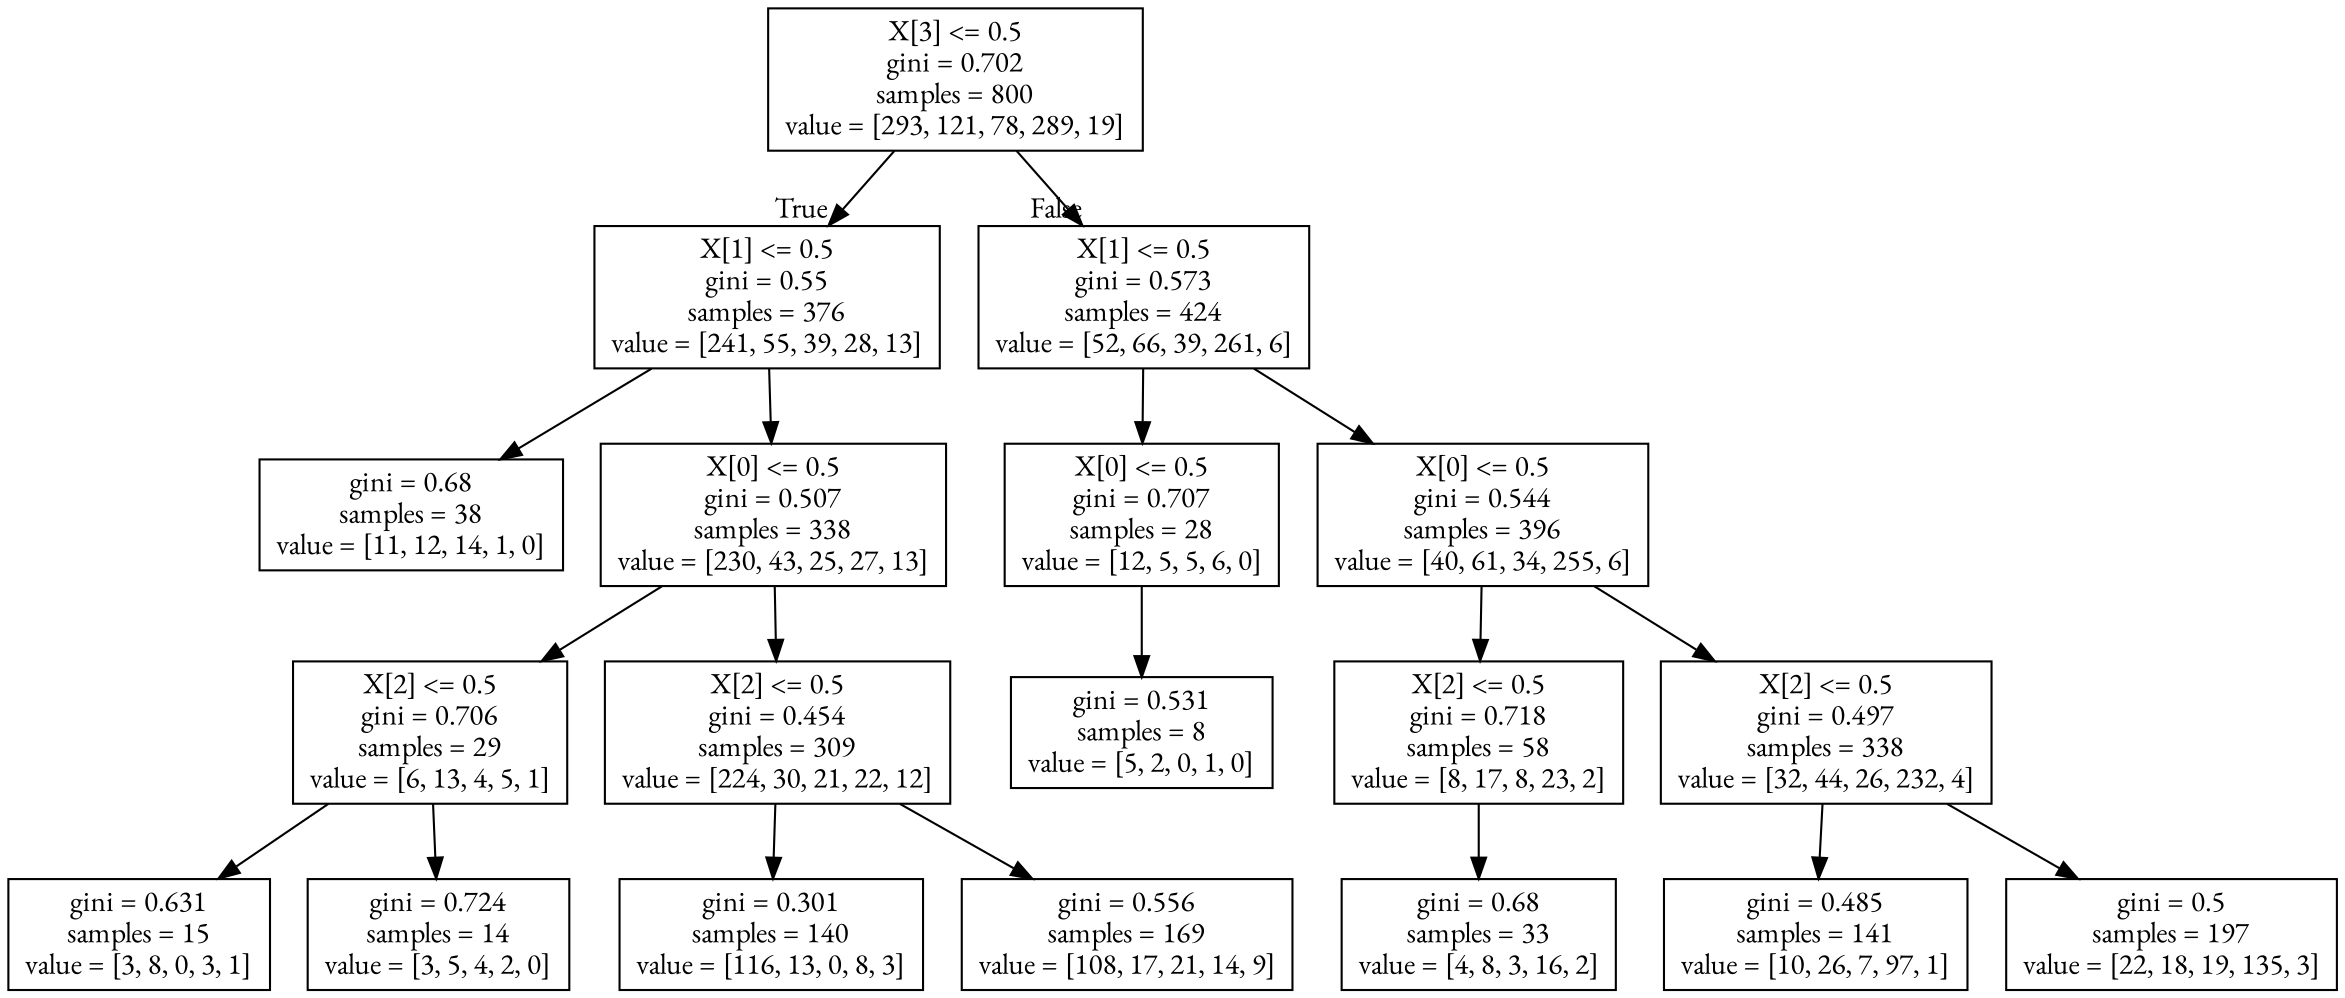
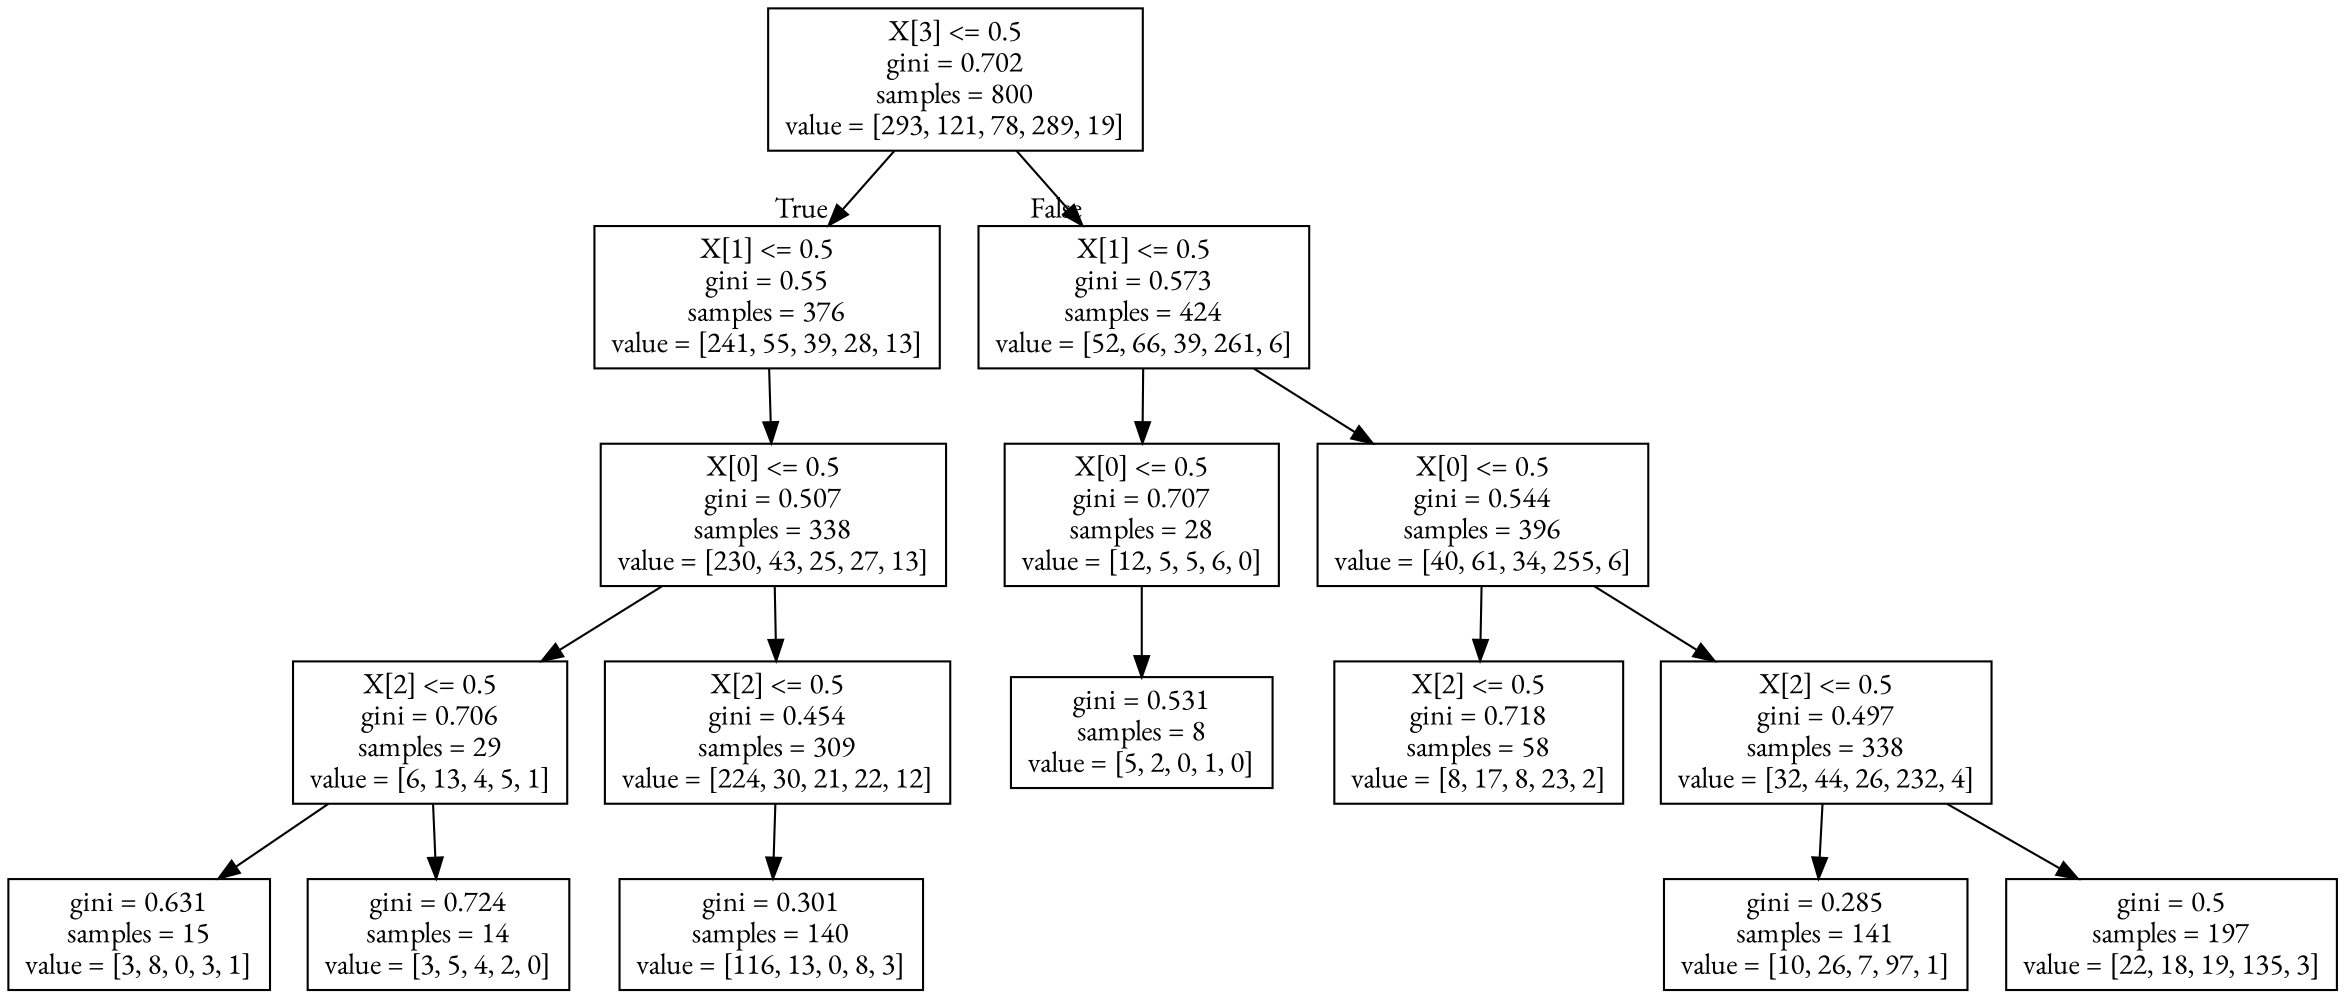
  digraph {
    fontname="EB Garamond"
    node [fontname="EB Garamond" shape=box]
    edge [fontname="EB Garamond"]
    n1 [label="X[3] <= 0.5\ngini = 0.702\nsamples = 800\nvalue = [293, 121, 78, 289, 19]"]
    n2 [label="X[1] <= 0.5\ngini = 0.55\nsamples = 376\nvalue = [241, 55, 39, 28, 13]"]
    n3 [label="X[1] <= 0.5\ngini = 0.573\nsamples = 424\nvalue = [52, 66, 39, 261, 6]"]
-   n4 [label="gini = 0.68\nsamples = 38\nvalue = [11, 12, 14, 1, 0]"]
    n5 [label="X[0] <= 0.5\ngini = 0.507\nsamples = 338\nvalue = [230, 43, 25, 27, 13]"]
    n6 [label="X[0] <= 0.5\ngini = 0.707\nsamples = 28\nvalue = [12, 5, 5, 6, 0]"]
    n7 [label="X[0] <= 0.5\ngini = 0.544\nsamples = 396\nvalue = [40, 61, 34, 255, 6]"]
    n8 [label="X[2] <= 0.5\ngini = 0.706\nsamples = 29\nvalue = [6, 13, 4, 5, 1]"]
    n9 [label="X[2] <= 0.5\ngini = 0.454\nsamples = 309\nvalue = [224, 30, 21, 22, 12]"]
    n10 [label="gini = 0.631\nsamples = 15\nvalue = [3, 8, 0, 3, 1]"]
    n11 [label="gini = 0.724\nsamples = 14\nvalue = [3, 5, 4, 2, 0]"]
    n12 [label="gini = 0.301\nsamples = 140\nvalue = [116, 13, 0, 8, 3]"]
-   n13 [label="gini = 0.556\nsamples = 169\nvalue = [108, 17, 21, 14, 9]"]
    n14 [label="gini = 0.531\nsamples = 8\nvalue = [5, 2, 0, 1, 0]"]
    n15 [label="X[2] <= 0.5\ngini = 0.718\nsamples = 58\nvalue = [8, 17, 8, 23, 2]"]
    n16 [label="X[2] <= 0.5\ngini = 0.497\nsamples = 338\nvalue = [32, 44, 26, 232, 4]"]
-   n17 [label="gini = 0.68\nsamples = 33\nvalue = [4, 8, 3, 16, 2]"]
-   n18 [label="gini = 0.485\nsamples = 141\nvalue = [10, 26, 7, 97, 1]"]
+   n18 [label="gini = 0.285\nsamples = 141\nvalue = [10, 26, 7, 97, 1]"]
    n19 [label="gini = 0.5\nsamples = 197\nvalue = [22, 18, 19, 135, 3]"]
    n1 -> n2 [headlabel=True labelangle=45 labeldistance=2.5]
    n1 -> n3 [headlabel=False labelangle=-45 labeldistance=2.5]
-   n2 -> n4
    n2 -> n5
    n3 -> n6
    n3 -> n7
    n5 -> n8
    n5 -> n9
    n6 -> n14
    n7 -> n15
    n7 -> n16
    n8 -> n10
    n8 -> n11
    n9 -> n12
-   n9 -> n13
-   n15 -> n17
    n16 -> n18
    n16 -> n19
  }
